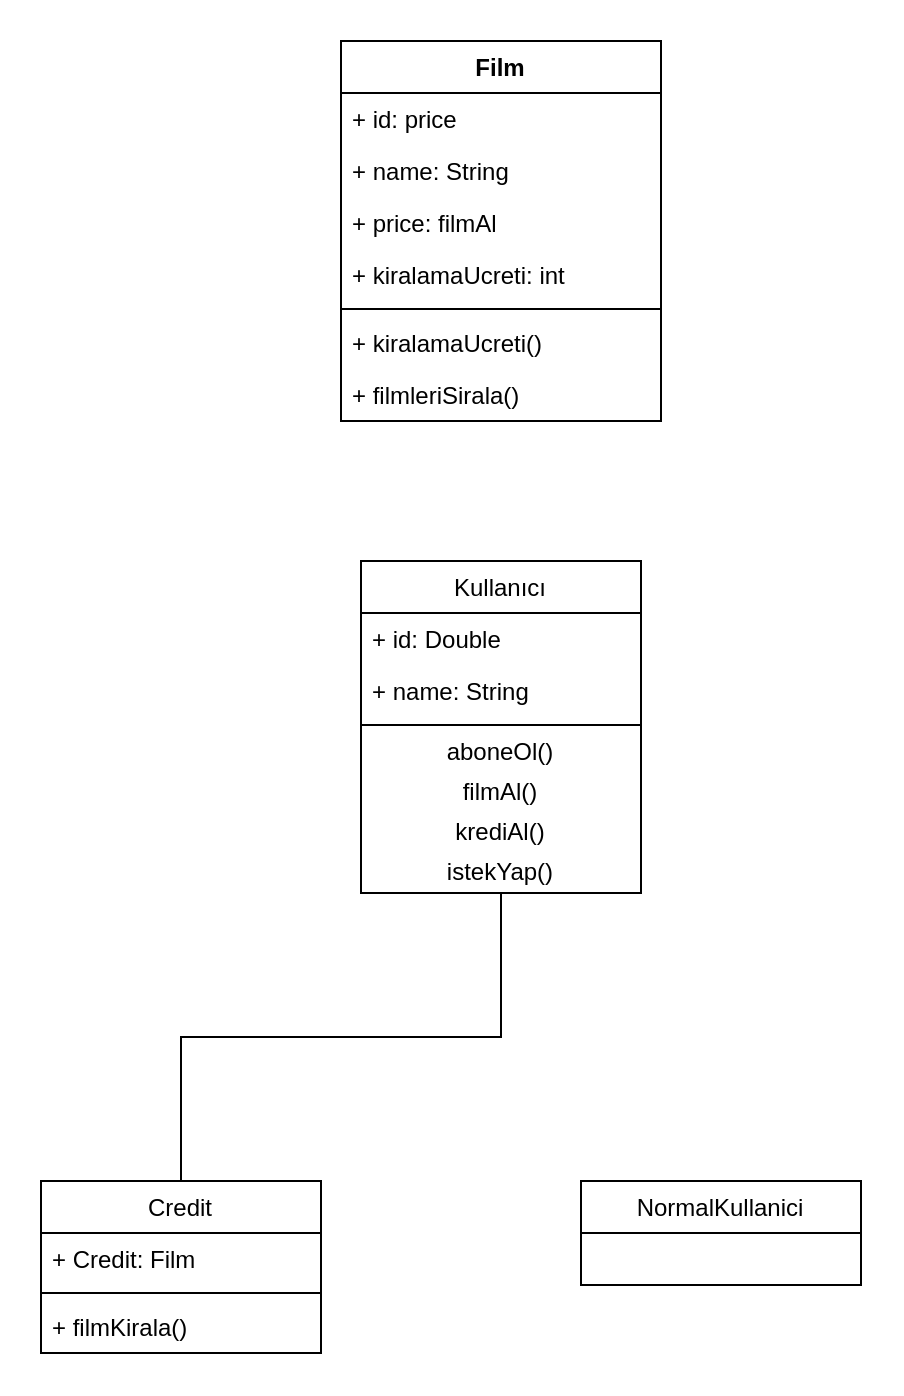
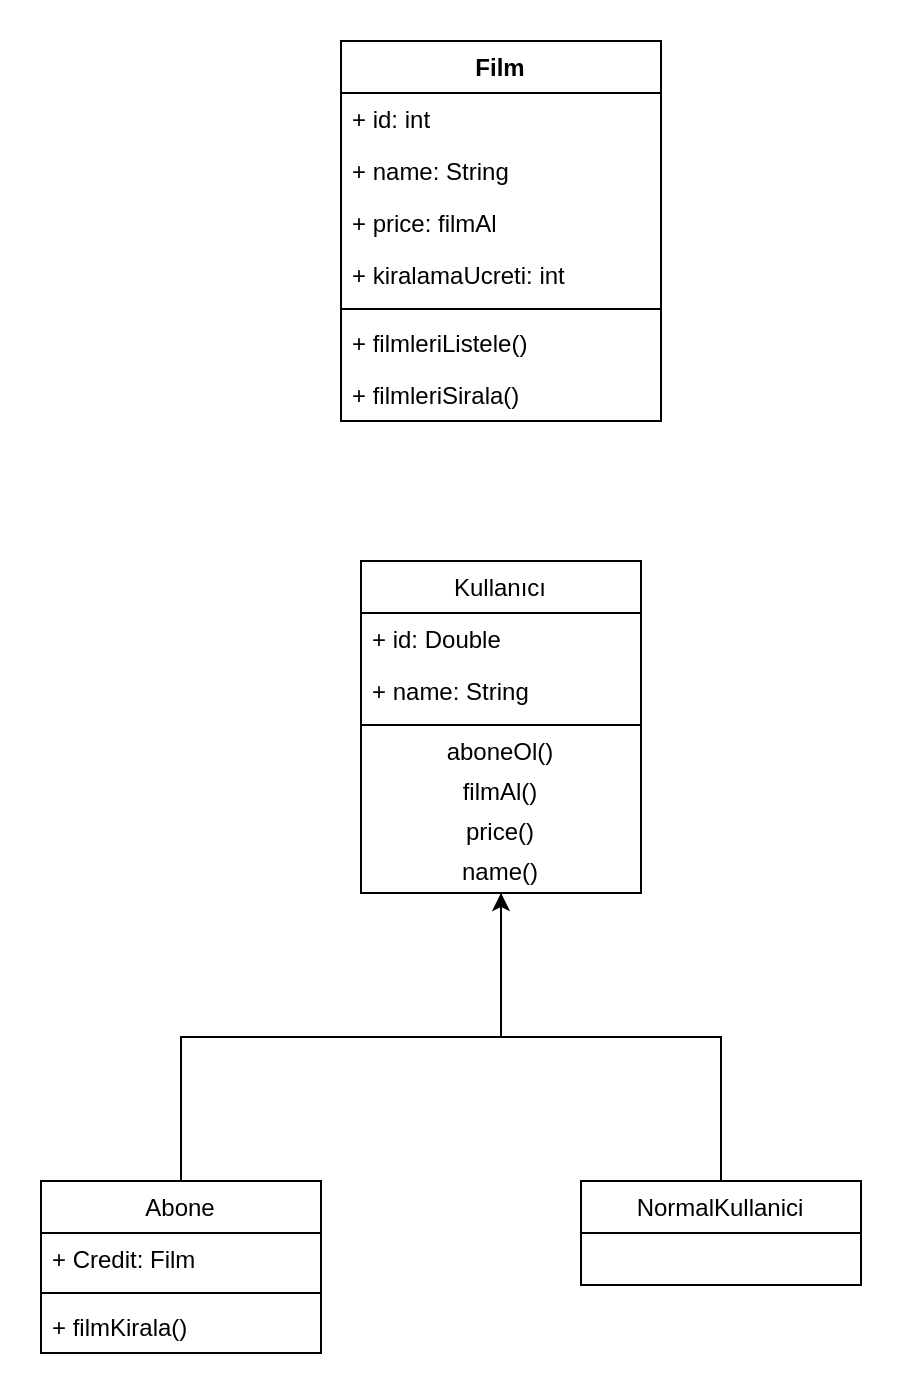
  <mxCell id="0" />
  <mxCell id="1" parent="0" />
  <mxCell id="2" value="Kullanıcı" style="swimlane;fontStyle=0;childLayout=stackLayout;horizontal=1;startSize=26;fillColor=none;horizontalStack=0;resizeParent=1;resizeParentMax=0;resizeLast=0;collapsible=1;marginBottom=0;" vertex="1" parent="1"><mxGeometry x="180" y="280" width="140" height="166" as="geometry" /></mxCell>
  <mxCell id="3" value="+ id: Double&#10;" style="text;strokeColor=none;fillColor=none;align=left;verticalAlign=top;spacingLeft=4;spacingRight=4;overflow=hidden;rotatable=0;points=[[0,0.5],[1,0.5]];portConstraint=eastwest;" vertex="1" parent="2"><mxGeometry y="26" width="140" height="26" as="geometry" /></mxCell>
  <mxCell id="4" value="+ name: String" style="text;strokeColor=none;fillColor=none;align=left;verticalAlign=top;spacingLeft=4;spacingRight=4;overflow=hidden;rotatable=0;points=[[0,0.5],[1,0.5]];portConstraint=eastwest;" vertex="1" parent="2"><mxGeometry y="52" width="140" height="26" as="geometry" /></mxCell>
  <mxCell id="5" value="" style="line;strokeWidth=1;fillColor=none;align=left;verticalAlign=middle;spacingTop=-1;spacingLeft=3;spacingRight=3;rotatable=0;labelPosition=right;points=[];portConstraint=eastwest;" vertex="1" parent="2"><mxGeometry y="78" width="140" height="8" as="geometry" /></mxCell>
  <mxCell id="6" value="aboneOl()&lt;span style=&quot;color: rgba(0 , 0 , 0 , 0) ; font-family: monospace ; font-size: 0px&quot;&gt;%3CmxGraphModel%3E%3Croot%3E%3CmxCell%20id%3D%220%22%2F%3E%3CmxCell%20id%3D%221%22%20parent%3D%220%22%2F%3E%3CmxCell%20id%3D%222%22%20value%3D%22Kullan%C4%B1c%C4%B1%22%20style%3D%22swimlane%3BfontStyle%3D0%3BchildLayout%3DstackLayout%3Bhorizontal%3D1%3BstartSize%3D26%3BfillColor%3Dnone%3BhorizontalStack%3D0%3BresizeParent%3D1%3BresizeParentMax%3D0%3BresizeLast%3D0%3Bcollapsible%3D1%3BmarginBottom%3D0%3B%22%20vertex%3D%221%22%20parent%3D%221%22%3E%3CmxGeometry%20x%3D%22380%22%20y%3D%22280%22%20width%3D%22140%22%20height%3D%22104%22%20as%3D%22geometry%22%2F%3E%3C%2FmxCell%3E%3CmxCell%20id%3D%223%22%20value%3D%22%2B%20field%3A%20type%22%20style%3D%22text%3BstrokeColor%3Dnone%3BfillColor%3Dnone%3Balign%3Dleft%3BverticalAlign%3Dtop%3BspacingLeft%3D4%3BspacingRight%3D4%3Boverflow%3Dhidden%3Brotatable%3D0%3Bpoints%3D%5B%5B0%2C0.5%5D%2C%5B1%2C0.5%5D%5D%3BportConstraint%3Deastwest%3B%22%20vertex%3D%221%22%20parent%3D%222%22%3E%3CmxGeometry%20y%3D%2226%22%20width%3D%22140%22%20height%3D%2226%22%20as%3D%22geometry%22%2F%3E%3C%2FmxCell%3E%3CmxCell%20id%3D%224%22%20value%3D%22%2B%20field%3A%20type%22%20style%3D%22text%3BstrokeColor%3Dnone%3BfillColor%3Dnone%3Balign%3Dleft%3BverticalAlign%3Dtop%3BspacingLeft%3D4%3BspacingRight%3D4%3Boverflow%3Dhidden%3Brotatable%3D0%3Bpoints%3D%5B%5B0%2C0.5%5D%2C%5B1%2C0.5%5D%5D%3BportConstraint%3Deastwest%3B%22%20vertex%3D%221%22%20parent%3D%222%22%3E%3CmxGeometry%20y%3D%2252%22%20width%3D%22140%22%20height%3D%2226%22%20as%3D%22geometry%22%2F%3E%3C%2FmxCell%3E%3CmxCell%20id%3D%225%22%20value%3D%22%2B%20field%3A%20type%22%20style%3D%22text%3BstrokeColor%3Dnone%3BfillColor%3Dnone%3Balign%3Dleft%3BverticalAlign%3Dtop%3BspacingLeft%3D4%3BspacingRight%3D4%3Boverflow%3Dhidden%3Brotatable%3D0%3Bpoints%3D%5B%5B0%2C0.5%5D%2C%5B1%2C0.5%5D%5D%3BportConstraint%3Deastwest%3B%22%20vertex%3D%221%22%20parent%3D%222%22%3E%3CmxGeometry%20y%3D%2278%22%20width%3D%22140%22%20height%3D%2226%22%20as%3D%22geometry%22%2F%3E%3C%2FmxCell%3E%3C%2Froot%3E%3C%2FmxGraphModel%3E&lt;/span&gt;" style="text;html=1;strokeColor=none;fillColor=none;align=center;verticalAlign=middle;whiteSpace=wrap;rounded=0;" vertex="1" parent="2"><mxGeometry y="86" width="140" height="20" as="geometry" /></mxCell>
  <mxCell id="7" value="filmAl()" style="text;html=1;strokeColor=none;fillColor=none;align=center;verticalAlign=middle;whiteSpace=wrap;rounded=0;" vertex="1" parent="2"><mxGeometry y="106" width="140" height="20" as="geometry" /></mxCell>
- <mxCell id="8" value="krediAl()" style="text;html=1;strokeColor=none;fillColor=none;align=center;verticalAlign=middle;whiteSpace=wrap;rounded=0;" vertex="1" parent="2"><mxGeometry y="126" width="140" height="20" as="geometry" /></mxCell>
- <mxCell id="9" value="istekYap()" style="text;html=1;strokeColor=none;fillColor=none;align=center;verticalAlign=middle;whiteSpace=wrap;rounded=0;" vertex="1" parent="2"><mxGeometry y="146" width="140" height="20" as="geometry" /></mxCell>
+ <mxCell id="8" value="price()" style="text;html=1;strokeColor=none;fillColor=none;align=center;verticalAlign=middle;whiteSpace=wrap;rounded=0;" vertex="1" parent="2"><mxGeometry y="126" width="140" height="20" as="geometry" /></mxCell>
+ <mxCell id="9" value="name()" style="text;html=1;strokeColor=none;fillColor=none;align=center;verticalAlign=middle;whiteSpace=wrap;rounded=0;" vertex="1" parent="2"><mxGeometry y="146" width="140" height="20" as="geometry" /></mxCell>
  <mxCell id="10" style="edgeStyle=orthogonalEdgeStyle;rounded=0;orthogonalLoop=1;jettySize=auto;html=1;exitX=0.5;exitY=0;exitDx=0;exitDy=0;endArrow=none;" edge="1" parent="1" source="11" target="2"><mxGeometry relative="1" as="geometry" /></mxCell>
- <mxCell id="11" value="Credit" style="swimlane;fontStyle=0;childLayout=stackLayout;horizontal=1;startSize=26;fillColor=none;horizontalStack=0;resizeParent=1;resizeParentMax=0;resizeLast=0;collapsible=1;marginBottom=0;" vertex="1" parent="1"><mxGeometry x="20" y="590" width="140" height="86" as="geometry" /></mxCell>
+ <mxCell id="11" value="Abone" style="swimlane;fontStyle=0;childLayout=stackLayout;horizontal=1;startSize=26;fillColor=none;horizontalStack=0;resizeParent=1;resizeParentMax=0;resizeLast=0;collapsible=1;marginBottom=0;" vertex="1" parent="1"><mxGeometry x="20" y="590" width="140" height="86" as="geometry" /></mxCell>
  <mxCell id="12" value="+ Credit: Film" style="text;strokeColor=none;fillColor=none;align=left;verticalAlign=top;spacingLeft=4;spacingRight=4;overflow=hidden;rotatable=0;points=[[0,0.5],[1,0.5]];portConstraint=eastwest;" vertex="1" parent="11"><mxGeometry y="26" width="140" height="26" as="geometry" /></mxCell>
  <mxCell id="13" value="" style="line;strokeWidth=1;fillColor=none;align=left;verticalAlign=middle;spacingTop=-1;spacingLeft=3;spacingRight=3;rotatable=0;labelPosition=right;points=[];portConstraint=eastwest;" vertex="1" parent="11"><mxGeometry y="52" width="140" height="8" as="geometry" /></mxCell>
  <mxCell id="14" value="+ filmKirala()" style="text;strokeColor=none;fillColor=none;align=left;verticalAlign=top;spacingLeft=4;spacingRight=4;overflow=hidden;rotatable=0;points=[[0,0.5],[1,0.5]];portConstraint=eastwest;" vertex="1" parent="11"><mxGeometry y="60" width="140" height="26" as="geometry" /></mxCell>
+ <mxCell id="15" style="edgeStyle=orthogonalEdgeStyle;rounded=0;orthogonalLoop=1;jettySize=auto;html=1;" edge="1" parent="1" source="16" target="2"><mxGeometry relative="1" as="geometry"><mxPoint x="250" y="520" as="targetPoint" /></mxGeometry></mxCell>
  <mxCell id="16" value="NormalKullanici" style="swimlane;fontStyle=0;childLayout=stackLayout;horizontal=1;startSize=26;fillColor=none;horizontalStack=0;resizeParent=1;resizeParentMax=0;resizeLast=0;collapsible=1;marginBottom=0;" vertex="1" parent="1"><mxGeometry x="290" y="590" width="140" height="52" as="geometry" /></mxCell>
  <mxCell id="17" value="Film" style="swimlane;fontStyle=1;align=center;verticalAlign=top;childLayout=stackLayout;horizontal=1;startSize=26;horizontalStack=0;resizeParent=1;resizeParentMax=0;resizeLast=0;collapsible=1;marginBottom=0;" vertex="1" parent="1"><mxGeometry x="170" y="20" width="160" height="190" as="geometry" /></mxCell>
- <mxCell id="18" value="+ id: price" style="text;strokeColor=none;fillColor=none;align=left;verticalAlign=top;spacingLeft=4;spacingRight=4;overflow=hidden;rotatable=0;points=[[0,0.5],[1,0.5]];portConstraint=eastwest;" vertex="1" parent="17"><mxGeometry y="26" width="160" height="26" as="geometry" /></mxCell>
+ <mxCell id="18" value="+ id: int" style="text;strokeColor=none;fillColor=none;align=left;verticalAlign=top;spacingLeft=4;spacingRight=4;overflow=hidden;rotatable=0;points=[[0,0.5],[1,0.5]];portConstraint=eastwest;" vertex="1" parent="17"><mxGeometry y="26" width="160" height="26" as="geometry" /></mxCell>
  <mxCell id="19" value="+ name: String" style="text;strokeColor=none;fillColor=none;align=left;verticalAlign=top;spacingLeft=4;spacingRight=4;overflow=hidden;rotatable=0;points=[[0,0.5],[1,0.5]];portConstraint=eastwest;" vertex="1" parent="17"><mxGeometry y="52" width="160" height="26" as="geometry" /></mxCell>
  <mxCell id="20" value="+ price: filmAl" style="text;strokeColor=none;fillColor=none;align=left;verticalAlign=top;spacingLeft=4;spacingRight=4;overflow=hidden;rotatable=0;points=[[0,0.5],[1,0.5]];portConstraint=eastwest;" vertex="1" parent="17"><mxGeometry y="78" width="160" height="26" as="geometry" /></mxCell>
  <mxCell id="21" value="+ kiralamaUcreti: int" style="text;strokeColor=none;fillColor=none;align=left;verticalAlign=top;spacingLeft=4;spacingRight=4;overflow=hidden;rotatable=0;points=[[0,0.5],[1,0.5]];portConstraint=eastwest;" vertex="1" parent="17"><mxGeometry y="104" width="160" height="26" as="geometry" /></mxCell>
  <mxCell id="22" value="" style="line;strokeWidth=1;fillColor=none;align=left;verticalAlign=middle;spacingTop=-1;spacingLeft=3;spacingRight=3;rotatable=0;labelPosition=right;points=[];portConstraint=eastwest;" vertex="1" parent="17"><mxGeometry y="130" width="160" height="8" as="geometry" /></mxCell>
- <mxCell id="23" value="+ kiralamaUcreti()" style="text;strokeColor=none;fillColor=none;align=left;verticalAlign=top;spacingLeft=4;spacingRight=4;overflow=hidden;rotatable=0;points=[[0,0.5],[1,0.5]];portConstraint=eastwest;" vertex="1" parent="17"><mxGeometry y="138" width="160" height="26" as="geometry" /></mxCell>
+ <mxCell id="23" value="+ filmleriListele()" style="text;strokeColor=none;fillColor=none;align=left;verticalAlign=top;spacingLeft=4;spacingRight=4;overflow=hidden;rotatable=0;points=[[0,0.5],[1,0.5]];portConstraint=eastwest;" vertex="1" parent="17"><mxGeometry y="138" width="160" height="26" as="geometry" /></mxCell>
  <mxCell id="24" value="+ filmleriSirala()" style="text;strokeColor=none;fillColor=none;align=left;verticalAlign=top;spacingLeft=4;spacingRight=4;overflow=hidden;rotatable=0;points=[[0,0.5],[1,0.5]];portConstraint=eastwest;" vertex="1" parent="17"><mxGeometry y="164" width="160" height="26" as="geometry" /></mxCell>
